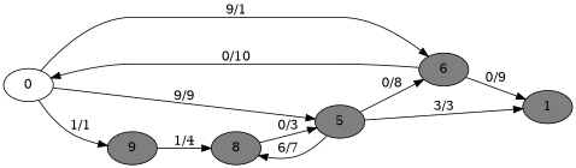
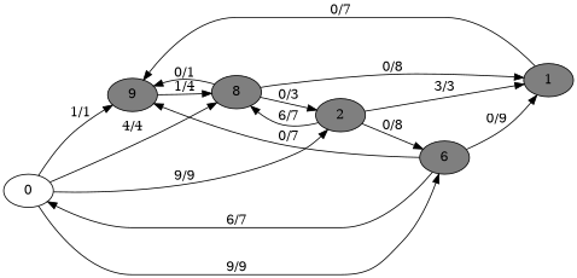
  digraph {
    rankdir=LR
    node [fillcolor=grey50 style=filled]
    0 [fillcolor=grey100]
    n2 [label=9]
    n3 [label=8]
    n4 [label=6]
-   5
+   5 [label=2]
    1
    0 -> n2 [label="1/1"]
-   0 -> n4 [label="9/1"]
+   0 -> n3 [label="4/4"]
+   0 -> n4 [label="9/9"]
    0 -> 5 [label="9/9"]
    n2 -> n3 [label="1/4"]
+   n3 -> n2 [label="0/1"]
    n3 -> 5 [label="0/3"]
-   n4 -> 0 [label="0/10"]
+   n3 -> 1 [label="0/8"]
+   n4 -> 0 [label="6/7"]
+   n4 -> n2 [label="0/7"]
    n4 -> 1 [label="0/9"]
    5 -> n3 [label="6/7"]
    5 -> n4 [label="0/8"]
    5 -> 1 [label="3/3"]
+   1 -> n2 [label="0/7"]
  }
